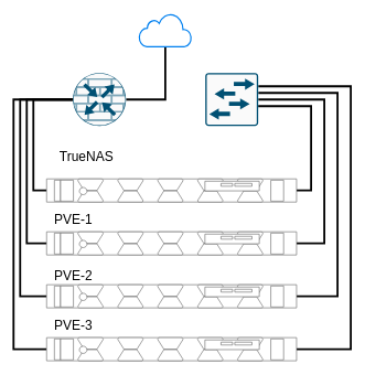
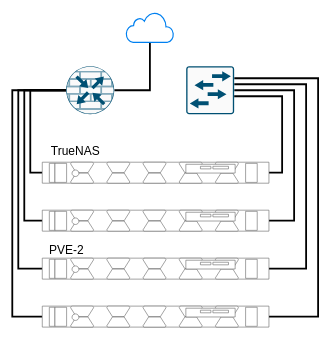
  <mxCell id="0" />
  <mxCell id="1" parent="0" />
  <mxCell id="2" style="edgeStyle=orthogonalEdgeStyle;rounded=0;orthogonalLoop=1;jettySize=auto;html=1;strokeWidth=3;endArrow=none;endFill=0;" edge="1" parent="1" source="4" target="16"><mxGeometry relative="1" as="geometry"><Array as="points"><mxPoint x="530" y="528" /><mxPoint x="530" y="130" /></Array></mxGeometry></mxCell>
  <mxCell id="3" style="edgeStyle=orthogonalEdgeStyle;rounded=0;orthogonalLoop=1;jettySize=auto;html=1;entryX=0;entryY=0.5;entryDx=0;entryDy=0;entryPerimeter=0;strokeWidth=3;endArrow=none;endFill=0;" edge="1" parent="1" source="4" target="15"><mxGeometry relative="1" as="geometry"><Array as="points"><mxPoint x="20" y="528" /><mxPoint x="20" y="150" /></Array></mxGeometry></mxCell>
  <mxCell id="4" value="" style="strokeColor=#666666;html=1;labelPosition=right;align=left;spacingLeft=15;shadow=0;dashed=0;outlineConnect=0;shape=mxgraph.rack.dell.poweredge_r6515;" vertex="1" parent="1"><mxGeometry x="70" y="510" width="378" height="35" as="geometry" /></mxCell>
  <mxCell id="5" style="edgeStyle=orthogonalEdgeStyle;rounded=0;orthogonalLoop=1;jettySize=auto;html=1;strokeWidth=3;endArrow=none;endFill=0;" edge="1" parent="1" source="7" target="16"><mxGeometry relative="1" as="geometry"><Array as="points"><mxPoint x="490" y="368" /><mxPoint x="490" y="150" /></Array></mxGeometry></mxCell>
  <mxCell id="6" style="edgeStyle=orthogonalEdgeStyle;rounded=0;orthogonalLoop=1;jettySize=auto;html=1;entryX=0;entryY=0.5;entryDx=0;entryDy=0;entryPerimeter=0;strokeWidth=3;endArrow=none;endFill=0;" edge="1" parent="1" source="7" target="15"><mxGeometry relative="1" as="geometry"><Array as="points"><mxPoint x="40" y="368" /><mxPoint x="40" y="150" /></Array></mxGeometry></mxCell>
  <mxCell id="7" value="" style="strokeColor=#666666;html=1;labelPosition=right;align=left;spacingLeft=15;shadow=0;dashed=0;outlineConnect=0;shape=mxgraph.rack.dell.poweredge_r6515;" vertex="1" parent="1"><mxGeometry x="70" y="350" width="378" height="35" as="geometry" /></mxCell>
  <mxCell id="8" style="edgeStyle=orthogonalEdgeStyle;rounded=0;orthogonalLoop=1;jettySize=auto;html=1;strokeWidth=3;endArrow=none;endFill=0;" edge="1" parent="1" source="10" target="16"><mxGeometry relative="1" as="geometry"><Array as="points"><mxPoint x="510" y="448" /><mxPoint x="510" y="140" /></Array></mxGeometry></mxCell>
  <mxCell id="9" style="edgeStyle=orthogonalEdgeStyle;rounded=0;orthogonalLoop=1;jettySize=auto;html=1;entryX=0;entryY=0.5;entryDx=0;entryDy=0;entryPerimeter=0;strokeWidth=3;endArrow=none;endFill=0;" edge="1" parent="1" source="10" target="15"><mxGeometry relative="1" as="geometry"><Array as="points"><mxPoint x="30" y="448" /><mxPoint x="30" y="150" /></Array></mxGeometry></mxCell>
  <mxCell id="10" value="" style="strokeColor=#666666;html=1;labelPosition=right;align=left;spacingLeft=15;shadow=0;dashed=0;outlineConnect=0;shape=mxgraph.rack.dell.poweredge_r6515;" vertex="1" parent="1"><mxGeometry x="70" y="430" width="378" height="35" as="geometry" /></mxCell>
  <mxCell id="11" style="edgeStyle=orthogonalEdgeStyle;rounded=0;orthogonalLoop=1;jettySize=auto;html=1;entryX=0.513;entryY=0.563;entryDx=0;entryDy=0;entryPerimeter=0;endArrow=none;endFill=0;strokeWidth=3;" edge="1" parent="1" source="13" target="16"><mxGeometry relative="1" as="geometry"><Array as="points"><mxPoint x="470" y="288" /><mxPoint x="470" y="160" /><mxPoint x="351" y="160" /></Array></mxGeometry></mxCell>
  <mxCell id="12" style="edgeStyle=orthogonalEdgeStyle;rounded=0;orthogonalLoop=1;jettySize=auto;html=1;entryX=0;entryY=0.5;entryDx=0;entryDy=0;entryPerimeter=0;strokeWidth=3;endArrow=none;endFill=0;" edge="1" parent="1" source="13" target="15"><mxGeometry relative="1" as="geometry"><Array as="points"><mxPoint x="50" y="288" /><mxPoint x="50" y="150" /></Array></mxGeometry></mxCell>
  <mxCell id="13" value="" style="strokeColor=#666666;html=1;labelPosition=right;align=left;spacingLeft=15;shadow=0;dashed=0;outlineConnect=0;shape=mxgraph.rack.dell.poweredge_r6515;" vertex="1" parent="1"><mxGeometry x="70" y="270" width="378" height="35" as="geometry" /></mxCell>
  <mxCell id="14" style="edgeStyle=orthogonalEdgeStyle;rounded=0;orthogonalLoop=1;jettySize=auto;html=1;strokeWidth=3;endArrow=none;endFill=0;" edge="1" parent="1" source="15" target="17"><mxGeometry relative="1" as="geometry" /></mxCell>
  <mxCell id="15" value="" style="sketch=0;points=[[0.5,0,0],[1,0.5,0],[0.5,1,0],[0,0.5,0],[0.145,0.145,0],[0.856,0.145,0],[0.855,0.856,0],[0.145,0.855,0]];verticalLabelPosition=bottom;html=1;verticalAlign=top;aspect=fixed;align=center;pointerEvents=1;shape=mxgraph.cisco19.rect;prIcon=router_with_firewall;fillColor=#FAFAFA;strokeColor=#005073;" vertex="1" parent="1"><mxGeometry x="110" y="110" width="80" height="80" as="geometry" /></mxCell>
  <mxCell id="16" value="" style="sketch=0;points=[[0.015,0.015,0],[0.985,0.015,0],[0.985,0.985,0],[0.015,0.985,0],[0.25,0,0],[0.5,0,0],[0.75,0,0],[1,0.25,0],[1,0.5,0],[1,0.75,0],[0.75,1,0],[0.5,1,0],[0.25,1,0],[0,0.75,0],[0,0.5,0],[0,0.25,0]];verticalLabelPosition=bottom;html=1;verticalAlign=top;aspect=fixed;align=center;pointerEvents=1;shape=mxgraph.cisco19.rect;prIcon=l2_switch;fillColor=#FAFAFA;strokeColor=#005073;" vertex="1" parent="1"><mxGeometry x="310" y="110" width="80" height="80" as="geometry" /></mxCell>
  <mxCell id="17" value="" style="html=1;verticalLabelPosition=bottom;align=center;labelBackgroundColor=#ffffff;verticalAlign=top;strokeWidth=2;strokeColor=#0080F0;shadow=0;dashed=0;shape=mxgraph.ios7.icons.cloud;" vertex="1" parent="1"><mxGeometry x="210" y="20" width="79" height="50" as="geometry" /></mxCell>
- <mxCell id="18" value="TrueNAS" style="text;html=1;align=center;verticalAlign=middle;resizable=0;points=[];autosize=1;strokeColor=none;fillColor=none;fontSize=20;" vertex="1" parent="1"><mxGeometry x="75" y="215" width="110" height="40" as="geometry" /></mxCell>
- <mxCell id="19" value="PVE-1" style="text;html=1;align=center;verticalAlign=middle;resizable=0;points=[];autosize=1;strokeColor=none;fillColor=none;fontSize=20;" vertex="1" parent="1"><mxGeometry x="70" y="310" width="80" height="40" as="geometry" /></mxCell>
+ <mxCell id="18" value="TrueNAS" style="text;html=1;align=center;verticalAlign=middle;resizable=0;points=[];autosize=1;strokeColor=none;fillColor=none;fontSize=20;" vertex="1" parent="1"><mxGeometry x="70" y="230" width="110" height="40" as="geometry" /></mxCell>
  <mxCell id="20" value="PVE-2" style="text;html=1;align=center;verticalAlign=middle;resizable=0;points=[];autosize=1;strokeColor=none;fillColor=none;fontSize=20;" vertex="1" parent="1"><mxGeometry x="70" y="395" width="80" height="40" as="geometry" /></mxCell>
- <mxCell id="21" value="PVE-3" style="text;html=1;align=center;verticalAlign=middle;resizable=0;points=[];autosize=1;strokeColor=none;fillColor=none;fontSize=20;" vertex="1" parent="1"><mxGeometry x="70" y="470" width="80" height="40" as="geometry" /></mxCell>
